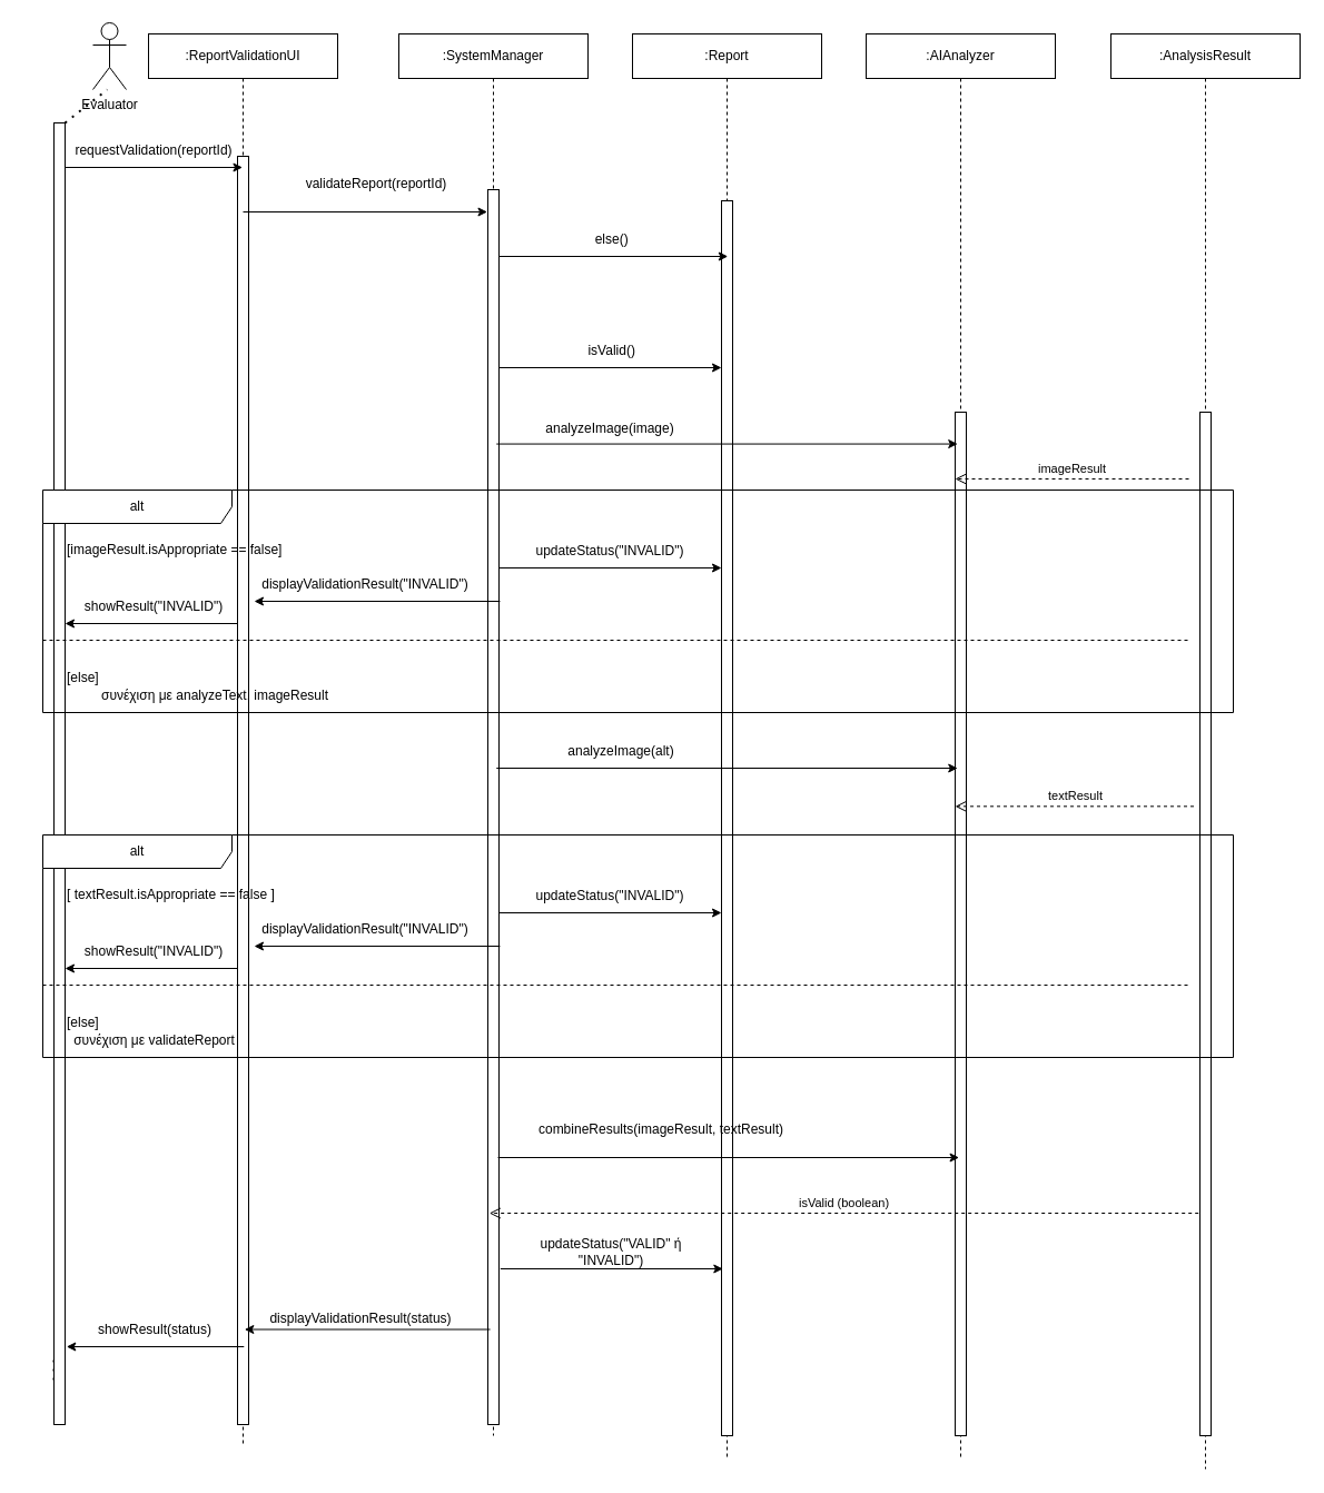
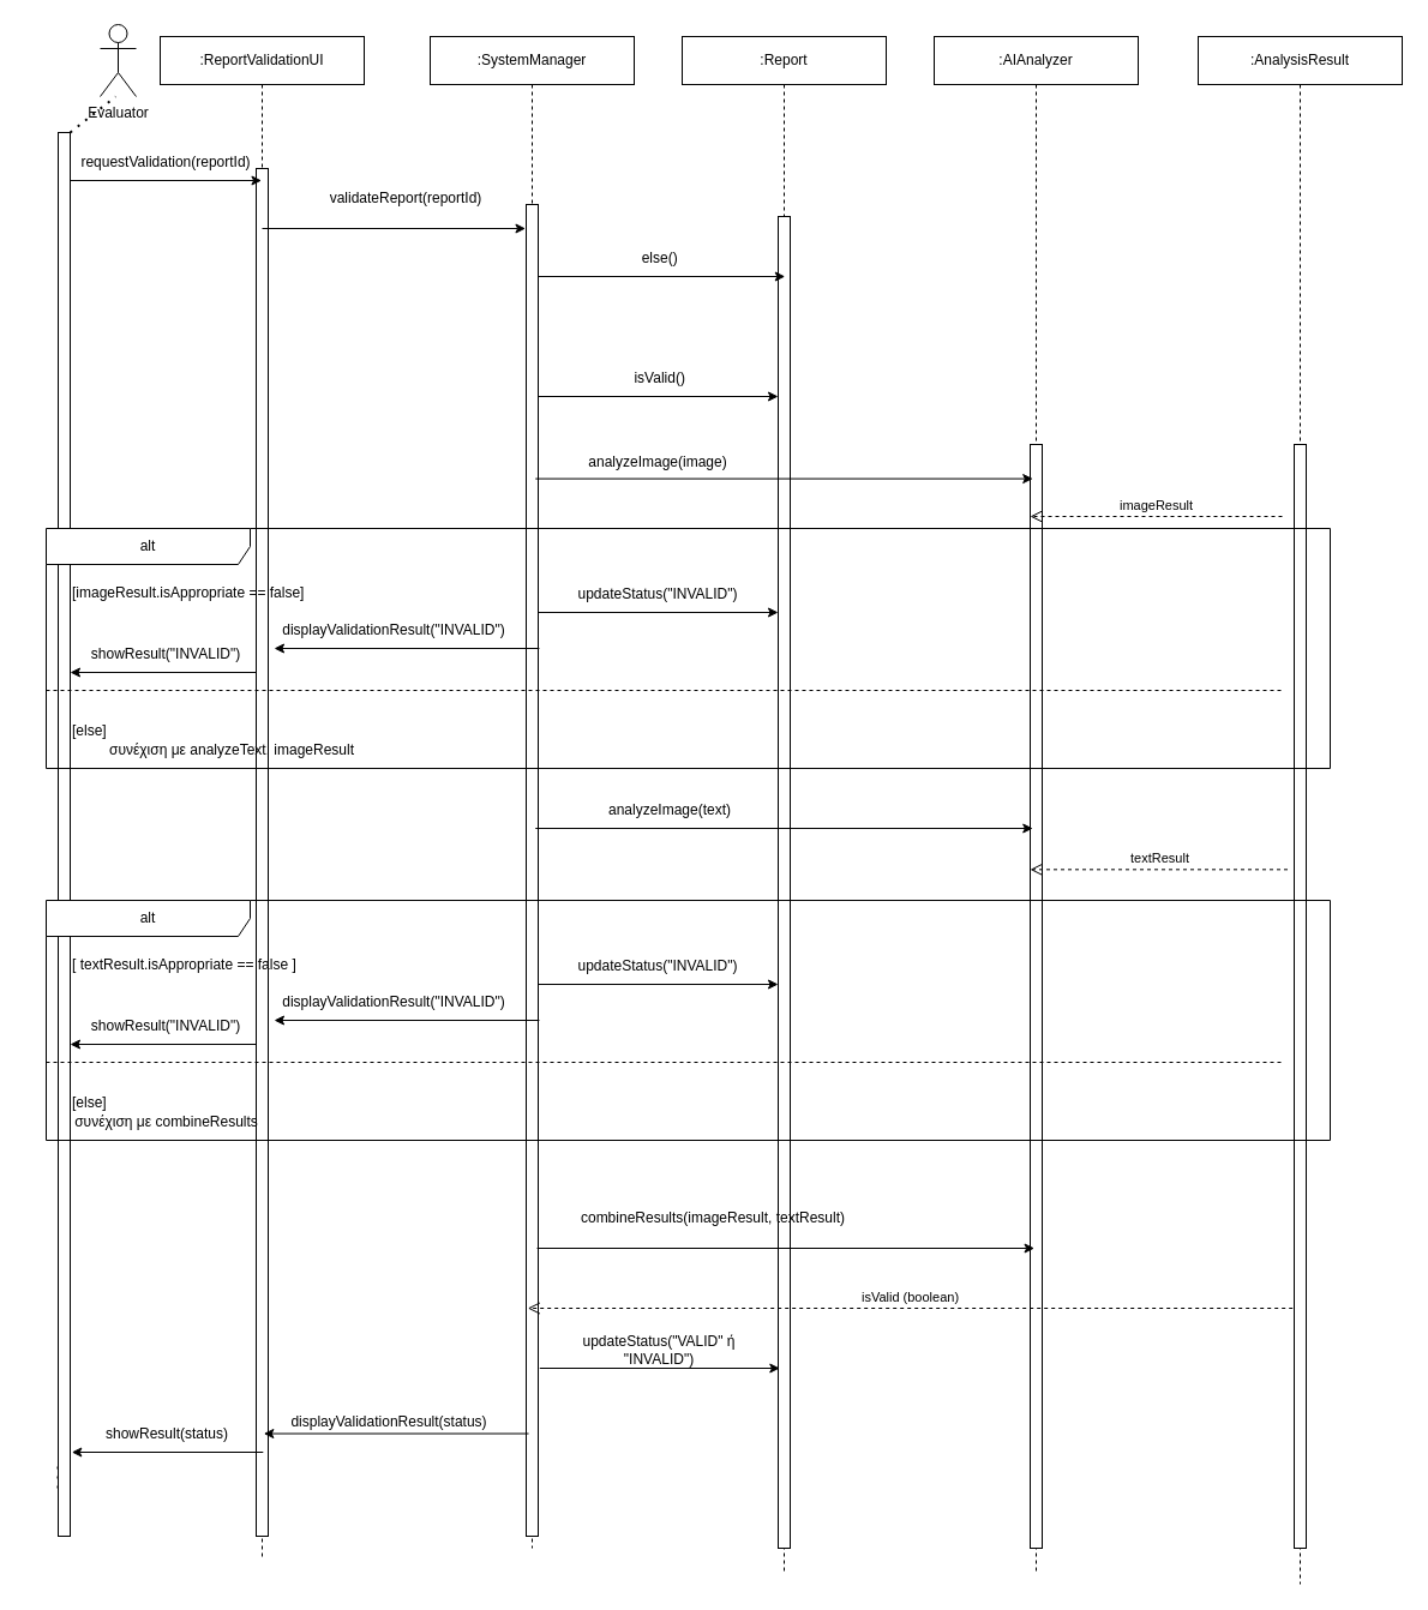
  <mxCell id="0" />
  <mxCell id="1" parent="0" />
  <mxCell id="2" value="Evaluator" style="shape=umlActor;verticalLabelPosition=bottom;verticalAlign=top;html=1;" vertex="1" parent="1"><mxGeometry x="83" y="20" width="30" height="60" as="geometry" /></mxCell>
  <mxCell id="3" value=":ReportValidationUI" style="shape=umlLifeline;perimeter=lifelinePerimeter;whiteSpace=wrap;html=1;container=0;dropTarget=0;collapsible=0;recursiveResize=0;outlineConnect=0;portConstraint=eastwest;newEdgeStyle={&quot;edgeStyle&quot;:&quot;elbowEdgeStyle&quot;,&quot;elbow&quot;:&quot;vertical&quot;,&quot;curved&quot;:0,&quot;rounded&quot;:0};" vertex="1" parent="1"><mxGeometry x="133" y="30" width="170" height="1270" as="geometry" /></mxCell>
  <mxCell id="4" value="" style="html=1;points=[];perimeter=orthogonalPerimeter;outlineConnect=0;targetShapes=umlLifeline;portConstraint=eastwest;newEdgeStyle={&quot;edgeStyle&quot;:&quot;elbowEdgeStyle&quot;,&quot;elbow&quot;:&quot;vertical&quot;,&quot;curved&quot;:0,&quot;rounded&quot;:0};" vertex="1" parent="3"><mxGeometry x="80" y="110" width="10" height="1140" as="geometry" /></mxCell>
  <mxCell id="5" value=":SystemManager" style="shape=umlLifeline;perimeter=lifelinePerimeter;whiteSpace=wrap;html=1;container=0;dropTarget=0;collapsible=0;recursiveResize=0;outlineConnect=0;portConstraint=eastwest;newEdgeStyle={&quot;edgeStyle&quot;:&quot;elbowEdgeStyle&quot;,&quot;elbow&quot;:&quot;vertical&quot;,&quot;curved&quot;:0,&quot;rounded&quot;:0};" vertex="1" parent="1"><mxGeometry x="358" y="30" width="170" height="1260" as="geometry" /></mxCell>
  <mxCell id="6" value="" style="html=1;points=[];perimeter=orthogonalPerimeter;outlineConnect=0;targetShapes=umlLifeline;portConstraint=eastwest;newEdgeStyle={&quot;edgeStyle&quot;:&quot;elbowEdgeStyle&quot;,&quot;elbow&quot;:&quot;vertical&quot;,&quot;curved&quot;:0,&quot;rounded&quot;:0};" vertex="1" parent="5"><mxGeometry x="80" y="140" width="10" height="1110" as="geometry" /></mxCell>
  <mxCell id="7" value=":Report" style="shape=umlLifeline;perimeter=lifelinePerimeter;whiteSpace=wrap;html=1;container=0;dropTarget=0;collapsible=0;recursiveResize=0;outlineConnect=0;portConstraint=eastwest;newEdgeStyle={&quot;edgeStyle&quot;:&quot;elbowEdgeStyle&quot;,&quot;elbow&quot;:&quot;vertical&quot;,&quot;curved&quot;:0,&quot;rounded&quot;:0};" vertex="1" parent="1"><mxGeometry x="568" y="30" width="170" height="1280" as="geometry" /></mxCell>
  <mxCell id="8" value="" style="html=1;points=[];perimeter=orthogonalPerimeter;outlineConnect=0;targetShapes=umlLifeline;portConstraint=eastwest;newEdgeStyle={&quot;edgeStyle&quot;:&quot;elbowEdgeStyle&quot;,&quot;elbow&quot;:&quot;vertical&quot;,&quot;curved&quot;:0,&quot;rounded&quot;:0};" vertex="1" parent="7"><mxGeometry x="80" y="150" width="10" height="1110" as="geometry" /></mxCell>
  <mxCell id="9" value=":AIAnalyzer" style="shape=umlLifeline;perimeter=lifelinePerimeter;whiteSpace=wrap;html=1;container=0;dropTarget=0;collapsible=0;recursiveResize=0;outlineConnect=0;portConstraint=eastwest;newEdgeStyle={&quot;edgeStyle&quot;:&quot;elbowEdgeStyle&quot;,&quot;elbow&quot;:&quot;vertical&quot;,&quot;curved&quot;:0,&quot;rounded&quot;:0};" vertex="1" parent="1"><mxGeometry x="778" y="30" width="170" height="1280" as="geometry" /></mxCell>
  <mxCell id="10" value="" style="html=1;points=[];perimeter=orthogonalPerimeter;outlineConnect=0;targetShapes=umlLifeline;portConstraint=eastwest;newEdgeStyle={&quot;edgeStyle&quot;:&quot;elbowEdgeStyle&quot;,&quot;elbow&quot;:&quot;vertical&quot;,&quot;curved&quot;:0,&quot;rounded&quot;:0};" vertex="1" parent="9"><mxGeometry x="80" y="340" width="10" height="920" as="geometry" /></mxCell>
  <mxCell id="11" value=":AnalysisResult" style="shape=umlLifeline;perimeter=lifelinePerimeter;whiteSpace=wrap;html=1;container=0;dropTarget=0;collapsible=0;recursiveResize=0;outlineConnect=0;portConstraint=eastwest;newEdgeStyle={&quot;edgeStyle&quot;:&quot;elbowEdgeStyle&quot;,&quot;elbow&quot;:&quot;vertical&quot;,&quot;curved&quot;:0,&quot;rounded&quot;:0};" vertex="1" parent="1"><mxGeometry x="998" y="30" width="170" height="1290" as="geometry" /></mxCell>
  <mxCell id="12" value="" style="html=1;points=[];perimeter=orthogonalPerimeter;outlineConnect=0;targetShapes=umlLifeline;portConstraint=eastwest;newEdgeStyle={&quot;edgeStyle&quot;:&quot;elbowEdgeStyle&quot;,&quot;elbow&quot;:&quot;vertical&quot;,&quot;curved&quot;:0,&quot;rounded&quot;:0};" vertex="1" parent="11"><mxGeometry x="80" y="340" width="10" height="920" as="geometry" /></mxCell>
  <mxCell id="13" value="" style="endArrow=none;dashed=1;html=1;dashPattern=1 3;strokeWidth=2;rounded=0;" edge="1" parent="1" source="15" target="2"><mxGeometry width="50" height="50" relative="1" as="geometry"><mxPoint x="53" y="330" as="sourcePoint" /><mxPoint x="368" y="250" as="targetPoint" /></mxGeometry></mxCell>
  <mxCell id="14" value="" style="endArrow=none;dashed=1;html=1;dashPattern=1 3;strokeWidth=2;rounded=0;" edge="1" parent="1"><mxGeometry width="50" height="50" relative="1" as="geometry"><mxPoint x="48" y="1240" as="sourcePoint" /><mxPoint x="48" y="1220" as="targetPoint" /></mxGeometry></mxCell>
  <mxCell id="15" value="" style="html=1;points=[];perimeter=orthogonalPerimeter;outlineConnect=0;targetShapes=umlLifeline;portConstraint=eastwest;newEdgeStyle={&quot;edgeStyle&quot;:&quot;elbowEdgeStyle&quot;,&quot;elbow&quot;:&quot;vertical&quot;,&quot;curved&quot;:0,&quot;rounded&quot;:0};" vertex="1" parent="1"><mxGeometry x="48" y="110" width="10" height="1170" as="geometry" /></mxCell>
  <mxCell id="16" value="" style="endArrow=classic;html=1;rounded=0;" edge="1" parent="1"><mxGeometry width="50" height="50" relative="1" as="geometry"><mxPoint x="58" y="150" as="sourcePoint" /><mxPoint x="217.5" y="150" as="targetPoint" /></mxGeometry></mxCell>
  <mxCell id="17" value="requestValidation(reportId)" style="text;html=1;align=center;verticalAlign=middle;whiteSpace=wrap;rounded=0;" vertex="1" parent="1"><mxGeometry x="58" y="120" width="160" height="30" as="geometry" /></mxCell>
  <mxCell id="18" value="" style="endArrow=classic;html=1;rounded=0;" edge="1" parent="1"><mxGeometry width="50" height="50" relative="1" as="geometry"><mxPoint x="218" y="190" as="sourcePoint" /><mxPoint x="437.5" y="190" as="targetPoint" /></mxGeometry></mxCell>
  <mxCell id="19" value="validateReport(reportId)" style="text;html=1;align=center;verticalAlign=middle;whiteSpace=wrap;rounded=0;" vertex="1" parent="1"><mxGeometry x="258" y="150" width="160" height="30" as="geometry" /></mxCell>
  <mxCell id="20" value="" style="endArrow=classic;html=1;rounded=0;" edge="1" parent="1"><mxGeometry width="50" height="50" relative="1" as="geometry"><mxPoint x="448" y="230" as="sourcePoint" /><mxPoint x="653.75" y="230" as="targetPoint" /></mxGeometry></mxCell>
  <mxCell id="21" value="&amp;nbsp;else()" style="text;html=1;align=center;verticalAlign=middle;whiteSpace=wrap;rounded=0;" vertex="1" parent="1"><mxGeometry x="468" y="200" width="160" height="30" as="geometry" /></mxCell>
  <mxCell id="22" value="" style="endArrow=classic;html=1;rounded=0;" edge="1" parent="1"><mxGeometry width="50" height="50" relative="1" as="geometry"><mxPoint x="448" y="330" as="sourcePoint" /><mxPoint x="648" y="330" as="targetPoint" /></mxGeometry></mxCell>
  <mxCell id="23" value="&amp;nbsp;isValid()" style="text;html=1;align=center;verticalAlign=middle;whiteSpace=wrap;rounded=0;" vertex="1" parent="1"><mxGeometry x="468" y="300" width="160" height="30" as="geometry" /></mxCell>
  <mxCell id="24" value="" style="endArrow=classic;html=1;rounded=0;" edge="1" parent="1"><mxGeometry width="50" height="50" relative="1" as="geometry"><mxPoint x="445.75" y="398.57" as="sourcePoint" /><mxPoint x="860.25" y="398.57" as="targetPoint" /></mxGeometry></mxCell>
  <mxCell id="25" value="analyzeImage(image)" style="text;html=1;align=center;verticalAlign=middle;whiteSpace=wrap;rounded=0;" vertex="1" parent="1"><mxGeometry x="468" y="370" width="160" height="30" as="geometry" /></mxCell>
  <mxCell id="26" value="imageResult" style="html=1;verticalAlign=bottom;endArrow=open;dashed=1;endSize=8;curved=0;rounded=0;" edge="1" parent="1"><mxGeometry relative="1" as="geometry"><mxPoint x="1068" y="430" as="sourcePoint" /><mxPoint x="858" y="430" as="targetPoint" /></mxGeometry></mxCell>
  <mxCell id="27" value="" style="endArrow=classic;html=1;rounded=0;" edge="1" parent="1"><mxGeometry width="50" height="50" relative="1" as="geometry"><mxPoint x="445.75" y="690" as="sourcePoint" /><mxPoint x="860.25" y="690" as="targetPoint" /></mxGeometry></mxCell>
- <mxCell id="28" value="analyzeImage(alt)" style="text;html=1;align=center;verticalAlign=middle;whiteSpace=wrap;rounded=0;" vertex="1" parent="1"><mxGeometry x="478" y="660" width="160" height="30" as="geometry" /></mxCell>
+ <mxCell id="28" value="analyzeImage(text)" style="text;html=1;align=center;verticalAlign=middle;whiteSpace=wrap;rounded=0;" vertex="1" parent="1"><mxGeometry x="478" y="660" width="160" height="30" as="geometry" /></mxCell>
  <mxCell id="29" value="textResult" style="html=1;verticalAlign=bottom;endArrow=open;dashed=1;endSize=8;curved=0;rounded=0;" edge="1" parent="1"><mxGeometry relative="1" as="geometry"><mxPoint x="1072.5" y="724.33" as="sourcePoint" /><mxPoint x="858" y="724.33" as="targetPoint" /></mxGeometry></mxCell>
  <mxCell id="30" value="" style="endArrow=classic;html=1;rounded=0;" edge="1" parent="1"><mxGeometry width="50" height="50" relative="1" as="geometry"><mxPoint x="447.06" y="1040" as="sourcePoint" /><mxPoint x="861.56" y="1040" as="targetPoint" /></mxGeometry></mxCell>
  <mxCell id="31" value="combineResults(imageResult, textResult)" style="text;html=1;align=center;verticalAlign=middle;whiteSpace=wrap;rounded=0;" vertex="1" parent="1"><mxGeometry x="469.31" y="1000" width="250" height="30" as="geometry" /></mxCell>
  <mxCell id="32" value="isValid (boolean)" style="html=1;verticalAlign=bottom;endArrow=open;dashed=1;endSize=8;curved=0;rounded=0;" edge="1" parent="1"><mxGeometry relative="1" as="geometry"><mxPoint x="1076.69" y="1090" as="sourcePoint" /><mxPoint x="439.31" y="1090" as="targetPoint" /></mxGeometry></mxCell>
  <mxCell id="33" value="" style="endArrow=classic;html=1;rounded=0;" edge="1" parent="1"><mxGeometry width="50" height="50" relative="1" as="geometry"><mxPoint x="449.31" y="1140" as="sourcePoint" /><mxPoint x="649.31" y="1140" as="targetPoint" /></mxGeometry></mxCell>
  <mxCell id="34" value="updateStatus(&quot;VALID&quot; ή &quot;INVALID&quot;)" style="text;html=1;align=center;verticalAlign=middle;whiteSpace=wrap;rounded=0;" vertex="1" parent="1"><mxGeometry x="469.31" y="1110" width="160" height="30" as="geometry" /></mxCell>
  <mxCell id="35" value="" style="endArrow=classic;html=1;rounded=0;" edge="1" parent="1"><mxGeometry width="50" height="50" relative="1" as="geometry"><mxPoint x="440.06" y="1194.5" as="sourcePoint" /><mxPoint x="219.31" y="1194.5" as="targetPoint" /></mxGeometry></mxCell>
  <mxCell id="36" value="displayValidationResult(status)" style="text;html=1;align=center;verticalAlign=middle;whiteSpace=wrap;rounded=0;" vertex="1" parent="1"><mxGeometry x="239.31" y="1170" width="170" height="30" as="geometry" /></mxCell>
  <mxCell id="37" value="" style="endArrow=classic;html=1;rounded=0;" edge="1" parent="1"><mxGeometry width="50" height="50" relative="1" as="geometry"><mxPoint x="218.81" y="1210" as="sourcePoint" /><mxPoint x="59.31" y="1210" as="targetPoint" /></mxGeometry></mxCell>
  <mxCell id="38" value="showResult(status)" style="text;html=1;align=center;verticalAlign=middle;whiteSpace=wrap;rounded=0;" vertex="1" parent="1"><mxGeometry x="59.31" y="1180" width="160" height="30" as="geometry" /></mxCell>
  <mxCell id="39" value="alt" style="shape=umlFrame;whiteSpace=wrap;html=1;pointerEvents=0;recursiveResize=0;container=1;collapsible=0;width=170;" vertex="1" parent="1"><mxGeometry x="38" y="440" width="1070" height="200" as="geometry" /></mxCell>
  <mxCell id="40" value="[imageResult.isAppropriate == false]" style="text;html=1;" vertex="1" parent="39"><mxGeometry width="100" height="20" relative="1" as="geometry"><mxPoint x="20" y="40" as="offset" /></mxGeometry></mxCell>
  <mxCell id="41" value="[else]" style="line;strokeWidth=1;dashed=1;labelPosition=center;verticalLabelPosition=bottom;align=left;verticalAlign=top;spacingLeft=20;spacingTop=15;html=1;whiteSpace=wrap;" vertex="1" parent="39"><mxGeometry y="130" width="1030" height="10" as="geometry" /></mxCell>
  <mxCell id="42" value="updateStatus(&quot;INVALID&quot;)" style="text;html=1;align=center;verticalAlign=middle;whiteSpace=wrap;rounded=0;" vertex="1" parent="39"><mxGeometry x="430" y="40" width="160" height="30" as="geometry" /></mxCell>
  <mxCell id="43" value="" style="endArrow=classic;html=1;rounded=0;" edge="1" parent="39"><mxGeometry width="50" height="50" relative="1" as="geometry"><mxPoint x="410.93" y="100" as="sourcePoint" /><mxPoint x="190.001" y="100" as="targetPoint" /></mxGeometry></mxCell>
  <mxCell id="44" value="" style="endArrow=classic;html=1;rounded=0;exitX=1;exitY=0.649;exitDx=0;exitDy=0;exitPerimeter=0;" edge="1" parent="39"><mxGeometry width="50" height="50" relative="1" as="geometry"><mxPoint x="410" y="70.0" as="sourcePoint" /><mxPoint x="610" y="70.0" as="targetPoint" /></mxGeometry></mxCell>
  <mxCell id="45" value="displayValidationResult(&quot;INVALID&quot;)" style="text;html=1;align=center;verticalAlign=middle;whiteSpace=wrap;rounded=0;" vertex="1" parent="39"><mxGeometry x="210" y="70" width="160" height="30" as="geometry" /></mxCell>
  <mxCell id="46" value="" style="endArrow=classic;html=1;rounded=0;" edge="1" parent="39"><mxGeometry width="50" height="50" relative="1" as="geometry"><mxPoint x="175" y="120.0" as="sourcePoint" /><mxPoint x="20" y="120.0" as="targetPoint" /></mxGeometry></mxCell>
  <mxCell id="47" value="showResult(&quot;INVALID&quot;)" style="text;html=1;align=center;verticalAlign=middle;whiteSpace=wrap;rounded=0;" vertex="1" parent="39"><mxGeometry x="20" y="90" width="160" height="30" as="geometry" /></mxCell>
  <mxCell id="48" value="συνέχιση με analyzeText, imageResult" style="text;html=1;align=center;verticalAlign=middle;whiteSpace=wrap;rounded=0;" vertex="1" parent="39"><mxGeometry x="20" y="170" width="270" height="30" as="geometry" /></mxCell>
  <mxCell id="49" value="alt" style="shape=umlFrame;whiteSpace=wrap;html=1;pointerEvents=0;recursiveResize=0;container=1;collapsible=0;width=170;" vertex="1" parent="1"><mxGeometry x="38" y="750" width="1070" height="200" as="geometry" /></mxCell>
  <mxCell id="50" value="[ textResult.isAppropriate == false ]" style="text;html=1;" vertex="1" parent="49"><mxGeometry width="200" height="20" relative="1" as="geometry"><mxPoint x="20" y="40" as="offset" /></mxGeometry></mxCell>
  <mxCell id="51" value="[else]" style="line;strokeWidth=1;dashed=1;labelPosition=center;verticalLabelPosition=bottom;align=left;verticalAlign=top;spacingLeft=20;spacingTop=15;html=1;whiteSpace=wrap;" vertex="1" parent="49"><mxGeometry y="130" width="1030" height="10" as="geometry" /></mxCell>
  <mxCell id="52" value="updateStatus(&quot;INVALID&quot;)" style="text;html=1;align=center;verticalAlign=middle;whiteSpace=wrap;rounded=0;" vertex="1" parent="49"><mxGeometry x="430" y="40" width="160" height="30" as="geometry" /></mxCell>
  <mxCell id="53" value="" style="endArrow=classic;html=1;rounded=0;" edge="1" parent="49"><mxGeometry width="50" height="50" relative="1" as="geometry"><mxPoint x="410.93" y="100" as="sourcePoint" /><mxPoint x="190.001" y="100" as="targetPoint" /></mxGeometry></mxCell>
  <mxCell id="54" value="" style="endArrow=classic;html=1;rounded=0;exitX=1;exitY=0.649;exitDx=0;exitDy=0;exitPerimeter=0;" edge="1" parent="49"><mxGeometry width="50" height="50" relative="1" as="geometry"><mxPoint x="410" y="70.0" as="sourcePoint" /><mxPoint x="610" y="70.0" as="targetPoint" /></mxGeometry></mxCell>
  <mxCell id="55" value="displayValidationResult(&quot;INVALID&quot;)" style="text;html=1;align=center;verticalAlign=middle;whiteSpace=wrap;rounded=0;" vertex="1" parent="49"><mxGeometry x="210" y="70" width="160" height="30" as="geometry" /></mxCell>
  <mxCell id="56" value="" style="endArrow=classic;html=1;rounded=0;" edge="1" parent="49"><mxGeometry width="50" height="50" relative="1" as="geometry"><mxPoint x="175" y="120.0" as="sourcePoint" /><mxPoint x="20" y="120.0" as="targetPoint" /></mxGeometry></mxCell>
  <mxCell id="57" value="showResult(&quot;INVALID&quot;)" style="text;html=1;align=center;verticalAlign=middle;whiteSpace=wrap;rounded=0;" vertex="1" parent="49"><mxGeometry x="20" y="90" width="160" height="30" as="geometry" /></mxCell>
- <mxCell id="58" value="συνέχιση με validateReport" style="text;html=1;align=center;verticalAlign=middle;whiteSpace=wrap;rounded=0;" vertex="1" parent="49"><mxGeometry x="-17.5" y="170" width="235" height="30" as="geometry" /></mxCell>
+ <mxCell id="58" value="συνέχιση με combineResults" style="text;html=1;align=center;verticalAlign=middle;whiteSpace=wrap;rounded=0;" vertex="1" parent="49"><mxGeometry x="-17.5" y="170" width="235" height="30" as="geometry" /></mxCell>
